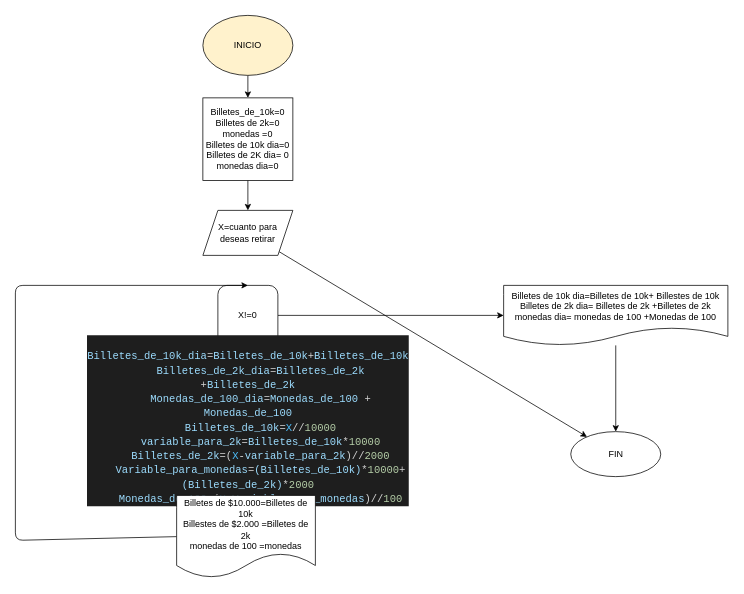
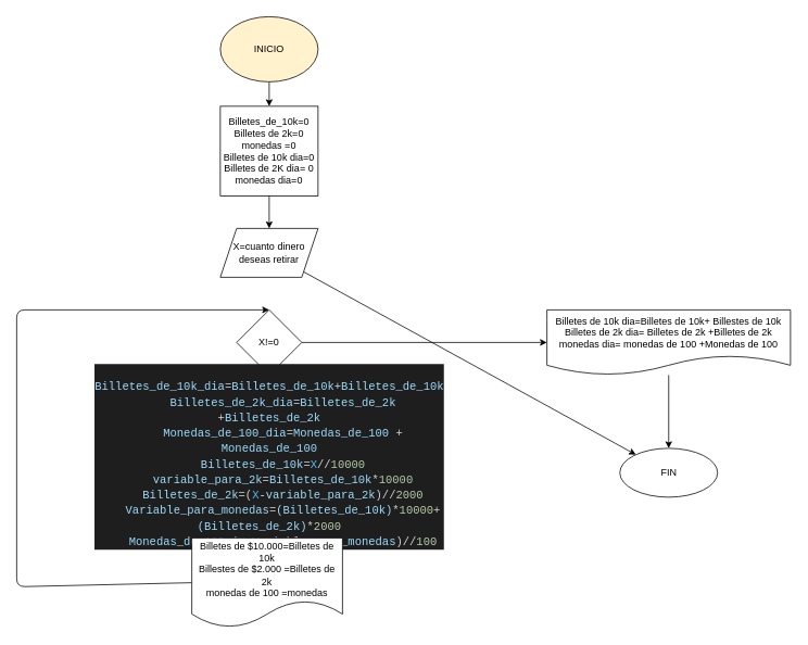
  <mxCell id="0" />
  <mxCell id="1" parent="0" />
  <mxCell id="2" value="" style="edgeStyle=none;html=1;" edge="1" parent="1" source="3" target="5"><mxGeometry relative="1" as="geometry" /></mxCell>
  <mxCell id="3" value="INICIO" style="ellipse;whiteSpace=wrap;html=1;fillColor=#fff2cc;" vertex="1" parent="1"><mxGeometry x="270" y="20" width="120" height="80" as="geometry" /></mxCell>
  <mxCell id="4" value="" style="edgeStyle=none;html=1;" edge="1" parent="1" source="5" target="7"><mxGeometry relative="1" as="geometry" /></mxCell>
  <mxCell id="5" value="Billetes_de_10k=0&lt;br&gt;Billetes de 2k=0&lt;br&gt;monedas =0&lt;br&gt;Billetes de 10k dia=0&lt;br&gt;Billetes de 2K dia= 0&lt;br&gt;monedas dia=0" style="whiteSpace=wrap;html=1;" vertex="1" parent="1"><mxGeometry x="270" y="130" width="120" height="110" as="geometry" /></mxCell>
  <mxCell id="6" value="" style="edgeStyle=none;html=1;" edge="1" parent="1" source="7" target="17"><mxGeometry relative="1" as="geometry" /></mxCell>
- <mxCell id="7" value="X=cuanto para deseas retirar" style="shape=parallelogram;perimeter=parallelogramPerimeter;whiteSpace=wrap;html=1;fixedSize=1;" vertex="1" parent="1"><mxGeometry x="270" y="280" width="120" height="60" as="geometry" /></mxCell>
+ <mxCell id="7" value="X=cuanto dinero deseas retirar" style="shape=parallelogram;perimeter=parallelogramPerimeter;whiteSpace=wrap;html=1;fixedSize=1;" vertex="1" parent="1"><mxGeometry x="270" y="280" width="120" height="60" as="geometry" /></mxCell>
  <mxCell id="8" value="" style="edgeStyle=none;html=1;" edge="1" parent="1" source="10" target="12"><mxGeometry relative="1" as="geometry" /></mxCell>
  <mxCell id="9" value="" style="edgeStyle=none;html=1;" edge="1" parent="1" source="10" target="16"><mxGeometry relative="1" as="geometry" /></mxCell>
- <mxCell id="10" value="X!=0" style="whiteSpace=wrap;html=1;rounded=1;" vertex="1" parent="1"><mxGeometry x="290" y="380" width="80" height="80" as="geometry" /></mxCell>
+ <mxCell id="10" value="X!=0" style="rhombus;whiteSpace=wrap;html=1;" vertex="1" parent="1"><mxGeometry x="290" y="380" width="80" height="80" as="geometry" /></mxCell>
  <mxCell id="11" value="" style="edgeStyle=none;html=1;" edge="1" parent="1" source="12" target="14"><mxGeometry relative="1" as="geometry" /></mxCell>
  <mxCell id="12" value="&lt;div style=&quot;color: rgb(212 , 212 , 212) ; background-color: rgb(30 , 30 , 30) ; font-family: &amp;#34;consolas&amp;#34; , &amp;#34;courier new&amp;#34; , monospace ; font-size: 14px ; line-height: 19px&quot;&gt;&lt;div&gt;&amp;nbsp; &amp;nbsp; &lt;span style=&quot;color: #9cdcfe&quot;&gt;Billetes_de_10k_dia&lt;/span&gt;=&lt;span style=&quot;color: #9cdcfe&quot;&gt;Billetes_de_10k&lt;/span&gt;+&lt;span style=&quot;color: #9cdcfe&quot;&gt;Billetes_de_10k&lt;/span&gt;&lt;/div&gt;&lt;div&gt;&amp;nbsp; &amp;nbsp; &lt;span style=&quot;color: #9cdcfe&quot;&gt;Billetes_de_2k_dia&lt;/span&gt;=&lt;span style=&quot;color: #9cdcfe&quot;&gt;Billetes_de_2k&lt;/span&gt; +&lt;span style=&quot;color: #9cdcfe&quot;&gt;Billetes_de_2k&lt;/span&gt;&lt;/div&gt;&lt;div&gt;&amp;nbsp; &amp;nbsp; &lt;span style=&quot;color: #9cdcfe&quot;&gt;Monedas_de_100_dia&lt;/span&gt;=&lt;span style=&quot;color: #9cdcfe&quot;&gt;Monedas_de_100&lt;/span&gt; + &lt;span style=&quot;color: #9cdcfe&quot;&gt;Monedas_de_100&lt;/span&gt;&lt;/div&gt;&lt;div&gt;&amp;nbsp; &amp;nbsp; &lt;span style=&quot;color: #9cdcfe&quot;&gt;Billetes_de_10k&lt;/span&gt;=&lt;span style=&quot;color: #4fc1ff&quot;&gt;X&lt;/span&gt;//&lt;span style=&quot;color: #b5cea8&quot;&gt;10000&lt;/span&gt;&lt;/div&gt;&lt;div&gt;&amp;nbsp; &amp;nbsp; &lt;span style=&quot;color: #9cdcfe&quot;&gt;variable_para_2k&lt;/span&gt;=&lt;span style=&quot;color: #9cdcfe&quot;&gt;Billetes_de_10k&lt;/span&gt;*&lt;span style=&quot;color: #b5cea8&quot;&gt;10000&lt;/span&gt;&lt;/div&gt;&lt;div&gt;&amp;nbsp; &amp;nbsp; &lt;span style=&quot;color: #9cdcfe&quot;&gt;Billetes_de_2k&lt;/span&gt;=(&lt;span style=&quot;color: #4fc1ff&quot;&gt;X&lt;/span&gt;-&lt;span style=&quot;color: #9cdcfe&quot;&gt;variable_para_2k&lt;/span&gt;)//&lt;span style=&quot;color: #b5cea8&quot;&gt;2000&lt;/span&gt;&lt;/div&gt;&lt;div&gt;&amp;nbsp; &amp;nbsp; &lt;span style=&quot;color: #9cdcfe&quot;&gt;Variable_para_monedas&lt;/span&gt;=&lt;span style=&quot;color: #9cdcfe&quot;&gt;(Billetes_de_10k)&lt;/span&gt;*&lt;span style=&quot;color: #b5cea8&quot;&gt;10000&lt;/span&gt;+&lt;span style=&quot;color: #9cdcfe&quot;&gt;(Billetes_de_2k)&lt;/span&gt;*&lt;span style=&quot;color: #b5cea8&quot;&gt;2000&lt;/span&gt;&lt;/div&gt;&lt;div&gt;&amp;nbsp; &amp;nbsp; &lt;span style=&quot;color: #9cdcfe&quot;&gt;Monedas_de_100&lt;/span&gt;=(&lt;span style=&quot;color: #4fc1ff&quot;&gt;X&lt;/span&gt;-&lt;span style=&quot;color: #9cdcfe&quot;&gt;Variable_para_monedas&lt;/span&gt;)//&lt;span style=&quot;color: #b5cea8&quot;&gt;100&lt;/span&gt;&lt;/div&gt;&lt;/div&gt;" style="whiteSpace=wrap;html=1;" vertex="1" parent="1"><mxGeometry x="167.5" y="480" width="325" height="160" as="geometry" /></mxCell>
  <mxCell id="13" style="edgeStyle=none;html=1;exitX=0;exitY=0.5;exitDx=0;exitDy=0;entryX=0.5;entryY=0;entryDx=0;entryDy=0;" edge="1" parent="1" source="14" target="10"><mxGeometry relative="1" as="geometry"><Array as="points"><mxPoint x="20" y="720" /><mxPoint x="20" y="380" /></Array></mxGeometry></mxCell>
  <mxCell id="14" value="Billetes de $10.000=Billetes de 10k&lt;br&gt;Billestes de $2.000 =Billetes de 2k&lt;br&gt;monedas de 100 =monedas" style="shape=document;whiteSpace=wrap;html=1;boundedLbl=1;" vertex="1" parent="1"><mxGeometry x="235" y="660" width="185" height="110" as="geometry" /></mxCell>
  <mxCell id="15" value="" style="edgeStyle=none;html=1;" edge="1" parent="1" source="16" target="17"><mxGeometry relative="1" as="geometry" /></mxCell>
  <mxCell id="16" value="Billetes de 10k dia=Billetes de 10k+ Billestes de 10k&lt;br&gt;Billetes de 2k dia= Billetes de 2k +Billetes de 2k&lt;br&gt;monedas dia= monedas de 100 +Monedas de 100" style="shape=document;whiteSpace=wrap;html=1;boundedLbl=1;" vertex="1" parent="1"><mxGeometry x="671" y="380" width="299" height="80" as="geometry" /></mxCell>
- <mxCell id="17" value="FIN" style="ellipse;whiteSpace=wrap;html=1;" vertex="1" parent="1"><mxGeometry x="760.5" y="575" width="120" height="60" as="geometry" /></mxCell>
+ <mxCell id="17" value="FIN" style="ellipse;whiteSpace=wrap;html=1;" vertex="1" parent="1"><mxGeometry x="760.5" y="550" width="120" height="60" as="geometry" /></mxCell>
